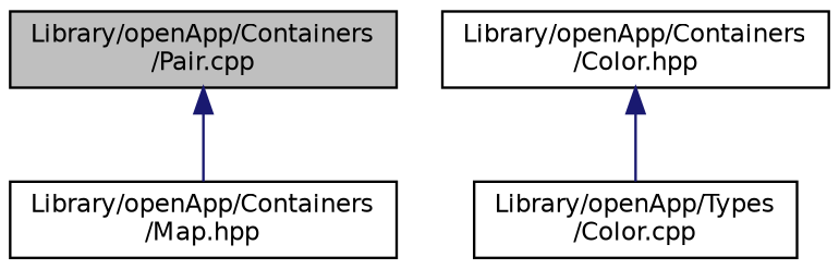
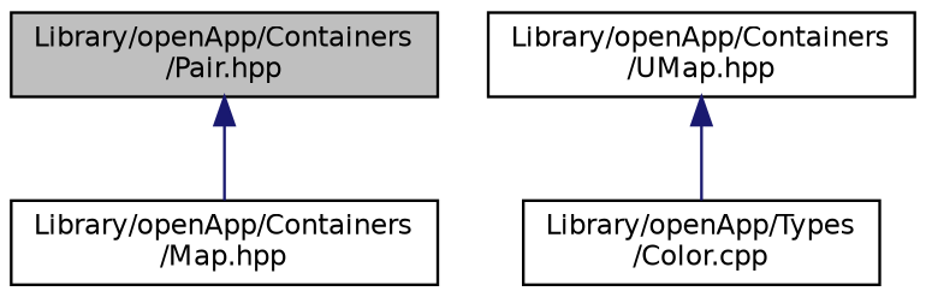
  digraph {
    node [color=black fillcolor=white fontname=Helvetica fontsize=10 shape=record style=filled]
    edge [color=midnightblue dir=back fontname=Helvetica fontsize=10 labelfontname=Helvetica labelfontsize=10 style=solid]
-   n1 [fillcolor=grey75 fontcolor=black height=0.2 label="Library/openApp/Containers\l/Pair.cpp" width=0.4]
+   n1 [fillcolor=grey75 fontcolor=black height=0.2 label="Library/openApp/Containers\l/Pair.hpp" width=0.4]
    n2 [height=0.2 label="Library/openApp/Containers\l/Map.hpp" width=0.4]
-   n3 [height=0.2 label="Library/openApp/Containers\l/Color.hpp" width=0.4]
+   n3 [height=0.2 label="Library/openApp/Containers\l/UMap.hpp" width=0.4]
    n4 [height=0.2 label="Library/openApp/Types\l/Color.cpp" width=0.4]
    n1 -> n2
    n3 -> n4
  }
